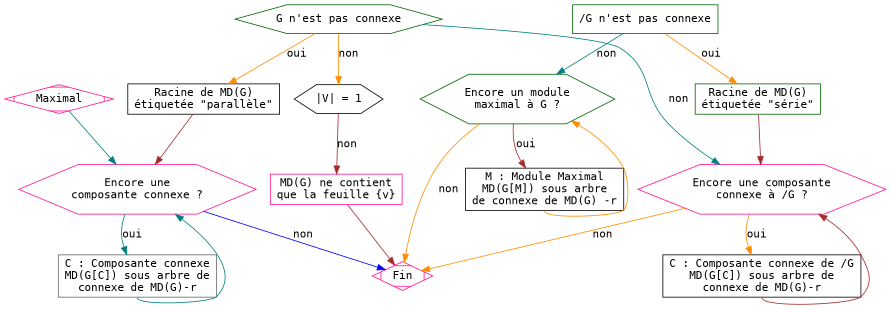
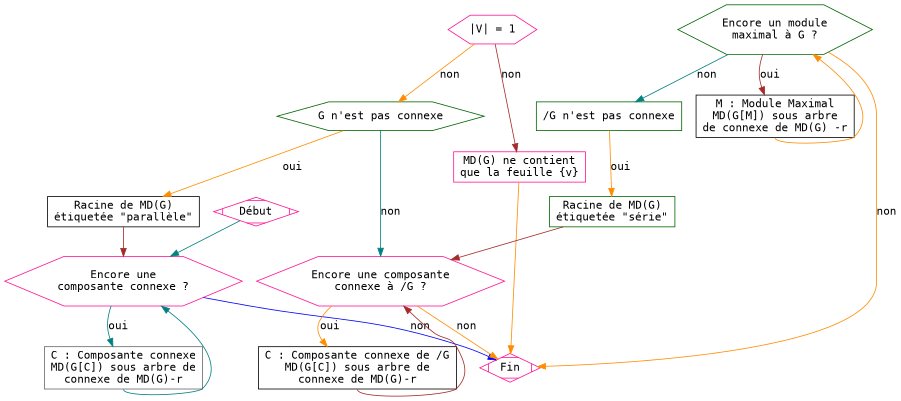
  digraph {
    fontname="DejaVu Sans Mono"
    node [color=deeppink fontname="DejaVu Sans Mono" shape=box]
    edge [color=darkorange fontname="DejaVu Sans Mono"]
-   "Début" [shape=Mdiamond label=Maximal]
+   "Début" [shape=Mdiamond]
    n2 [label="Encore une\ncomposante connexe ?" shape=hexagon]
-   n3 [color=black label="|V| = 1" shape=hexagon]
+   n3 [label="|V| = 1" shape=hexagon]
    n4 [label="MD(G) ne contient\nque la feuille {v}"]
    n5 [color=darkgreen label="G n'est pas connexe" shape=hexagon]
    Fin [shape=Mdiamond]
    n7 [color=black label="Racine de MD(G)\nétiquetée \"parallèle\""]
    n8 [label="Encore une composante\nconnexe à /G ?" shape=hexagon]
    n9 [color=darkgreen label="/G n'est pas connexe"]
    n10 [color=darkgreen label="Encore un module\nmaximal à G ?" shape=hexagon]
    n11 [color=darkgreen label="Racine de MD(G)\nétiquetée \"série\""]
    n12 [color=gray40 label="C : Composante connexe\nMD(G[C]) sous arbre de\nconnexe de MD(G)-r"]
    n13 [color=black label="M : Module Maximal\nMD(G[M]) sous arbre\nde connexe de MD(G) -r"]
    n14 [color=black label="C : Composante connexe de /G\nMD(G[C]) sous arbre de\nconnexe de MD(G)-r"]
    "Début" -> n2 [color=teal]
    n2 -> Fin [color=blue label=non]
    n2 -> n12 [color=teal label=oui]
    n3 -> n4 [color=brown label=non]
-   n5 -> n3 [label=non]
-   n4 -> Fin [color=brown]
+   n3 -> n5 [label=non]
+   n4 -> Fin
    n5 -> n7 [label=oui]
    n5 -> n8 [color=teal label=non]
    n7 -> n2 [color=brown]
    n8 -> Fin [label=non]
    n8 -> n14 [label=oui]
-   n9 -> n10 [color=teal label=non]
+   n10 -> n9 [color=teal label=non]
    n9 -> n11 [label=oui]
    n10 -> Fin [label=non]
    n10 -> n13 [color=brown label=oui]
    n11 -> n8 [color=brown]
    n12 -> n2 [color=teal tailport=s]
    n13 -> n10 [tailport=s]
    n14 -> n8 [color=brown tailport=s]
  }
